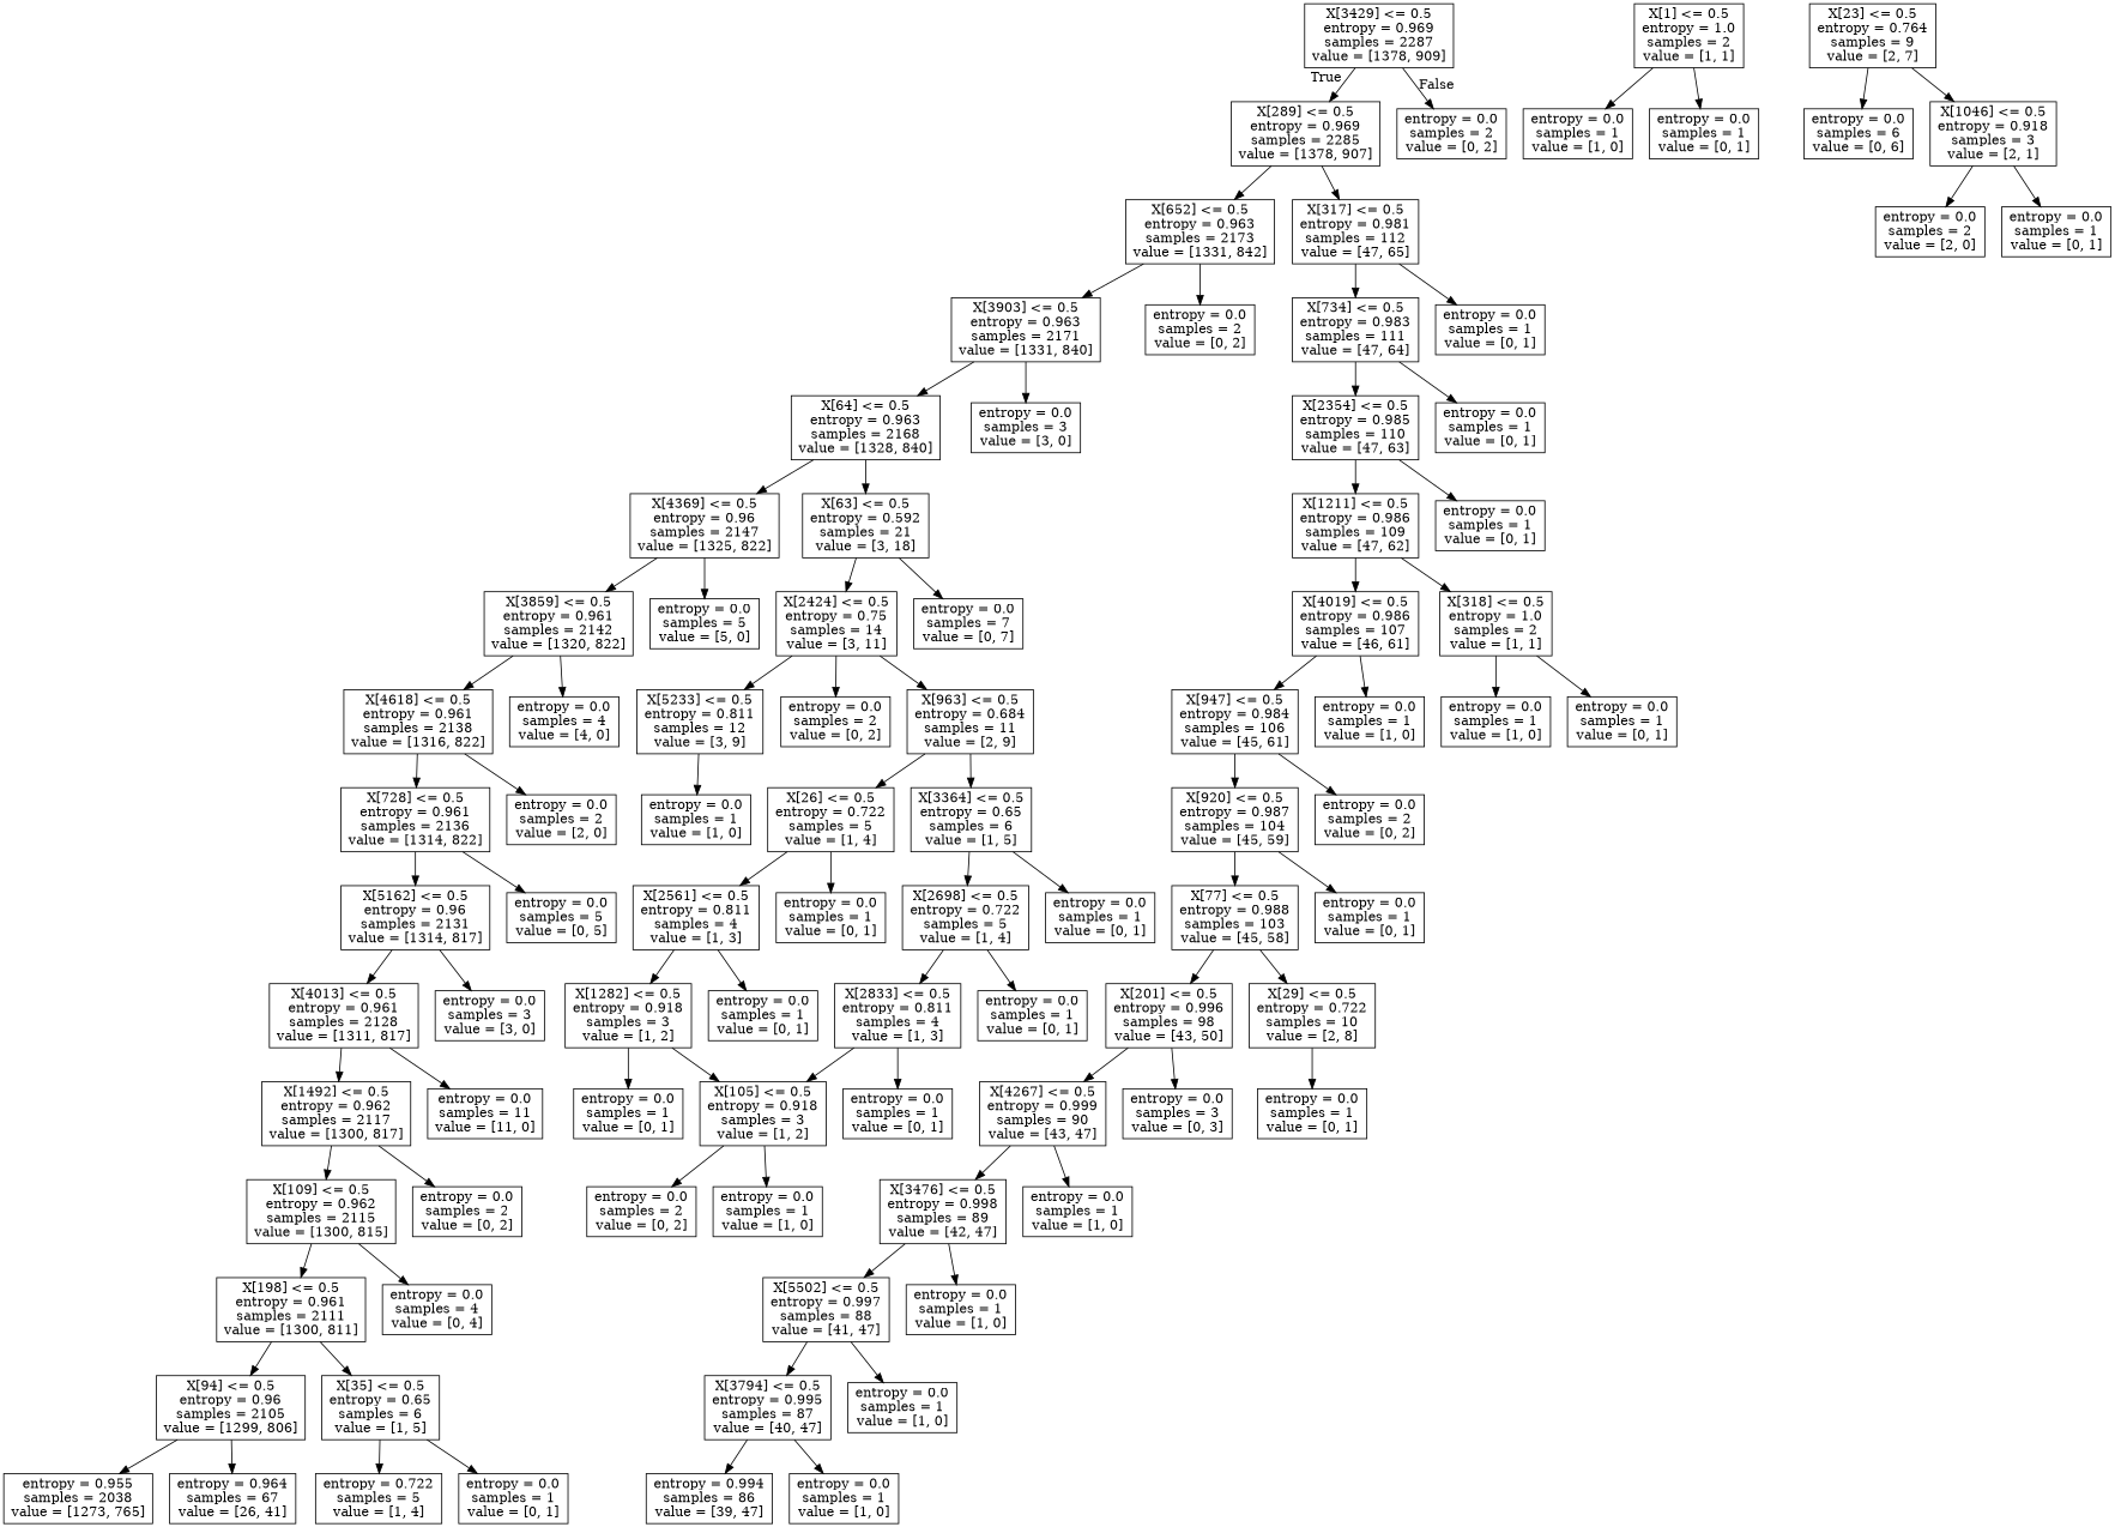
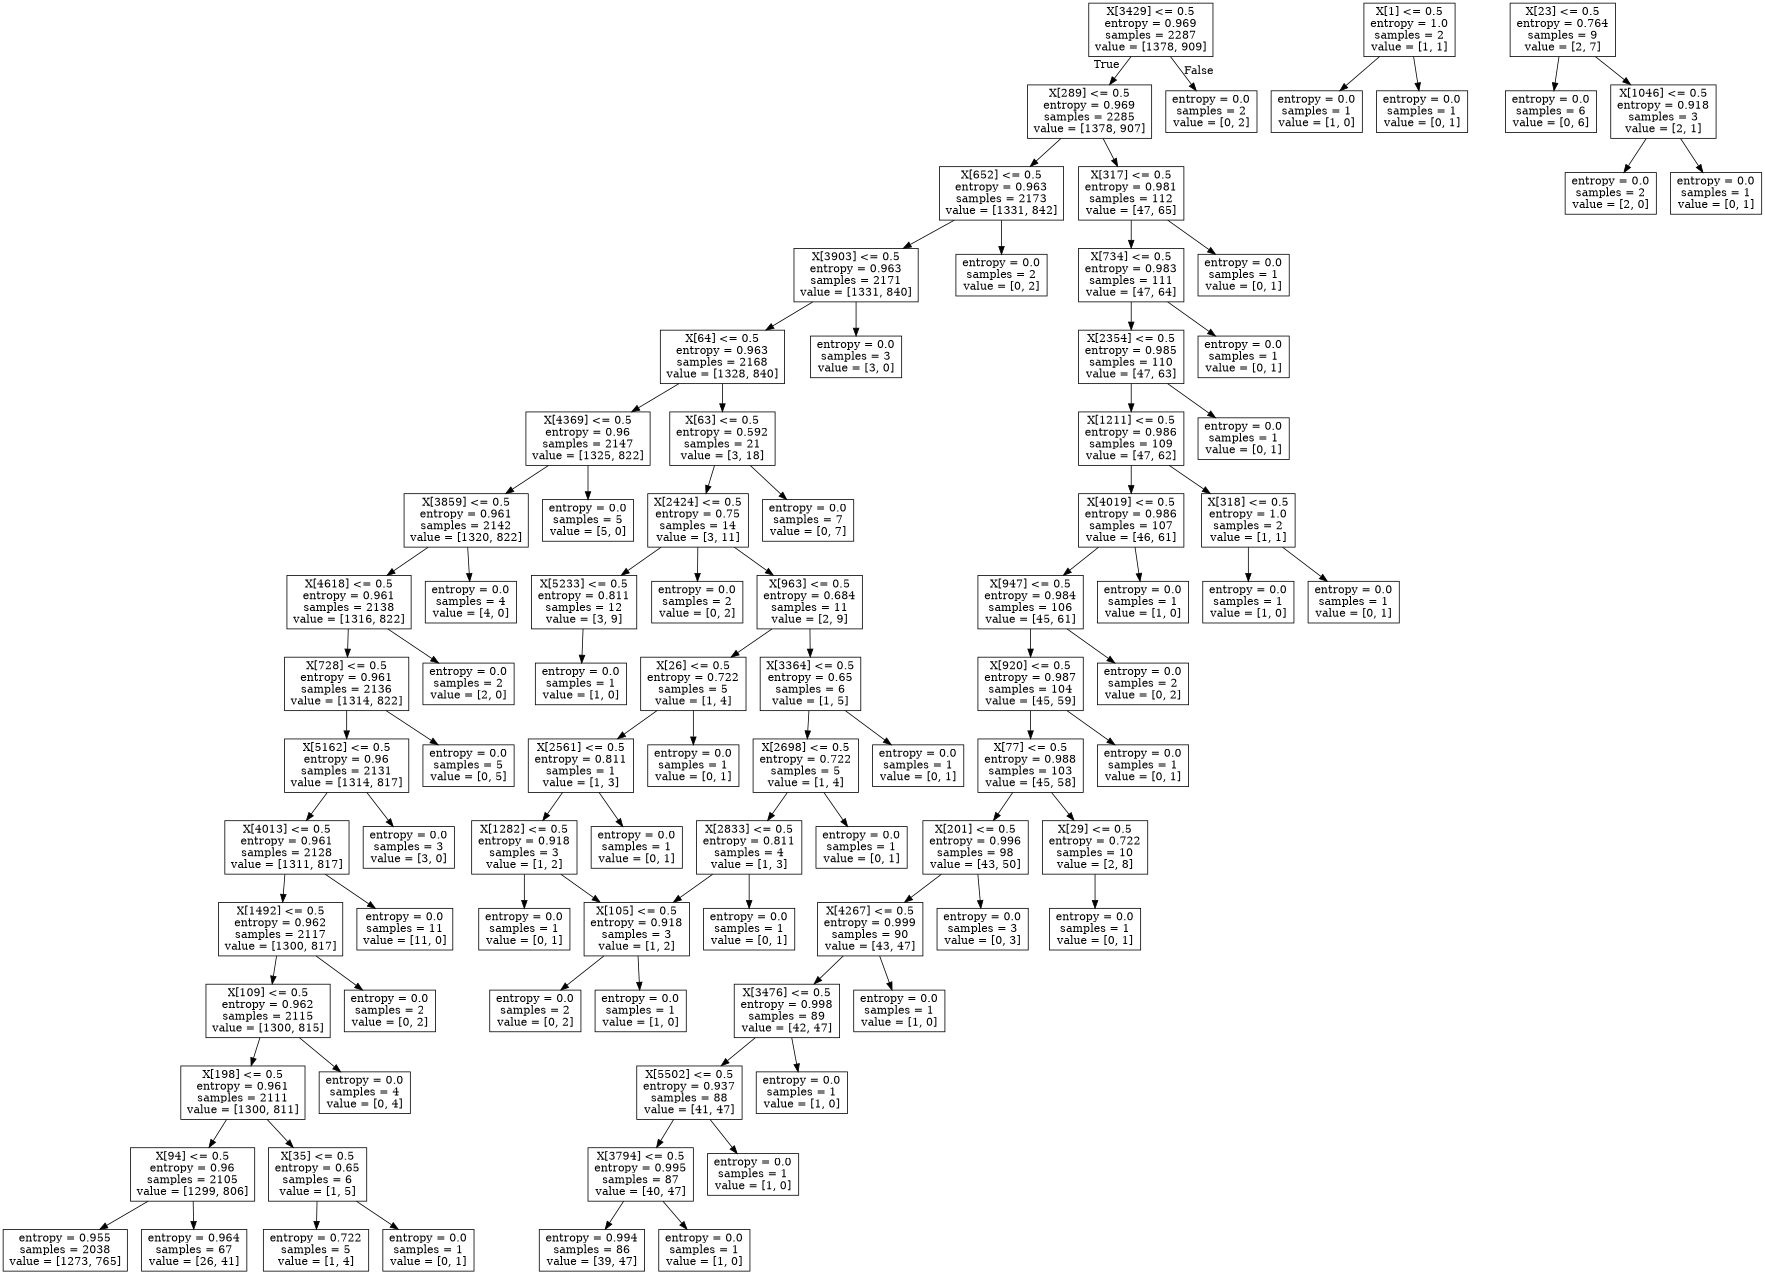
  digraph {
    node [shape=box]
    n1 [label="X[3429] <= 0.5\nentropy = 0.969\nsamples = 2287\nvalue = [1378, 909]"]
    n2 [label="X[289] <= 0.5\nentropy = 0.969\nsamples = 2285\nvalue = [1378, 907]"]
    n3 [label="entropy = 0.0\nsamples = 2\nvalue = [0, 2]"]
    n4 [label="X[652] <= 0.5\nentropy = 0.963\nsamples = 2173\nvalue = [1331, 842]"]
    n5 [label="X[317] <= 0.5\nentropy = 0.981\nsamples = 112\nvalue = [47, 65]"]
    n6 [label="X[3903] <= 0.5\nentropy = 0.963\nsamples = 2171\nvalue = [1331, 840]"]
    n7 [label="entropy = 0.0\nsamples = 2\nvalue = [0, 2]"]
    n8 [label="X[734] <= 0.5\nentropy = 0.983\nsamples = 111\nvalue = [47, 64]"]
    n9 [label="entropy = 0.0\nsamples = 1\nvalue = [0, 1]"]
    n10 [label="X[64] <= 0.5\nentropy = 0.963\nsamples = 2168\nvalue = [1328, 840]"]
    n11 [label="entropy = 0.0\nsamples = 3\nvalue = [3, 0]"]
    n12 [label="X[4369] <= 0.5\nentropy = 0.96\nsamples = 2147\nvalue = [1325, 822]"]
    n13 [label="X[63] <= 0.5\nentropy = 0.592\nsamples = 21\nvalue = [3, 18]"]
    n14 [label="X[3859] <= 0.5\nentropy = 0.961\nsamples = 2142\nvalue = [1320, 822]"]
    n15 [label="entropy = 0.0\nsamples = 5\nvalue = [5, 0]"]
    n16 [label="X[2424] <= 0.5\nentropy = 0.75\nsamples = 14\nvalue = [3, 11]"]
    n17 [label="entropy = 0.0\nsamples = 7\nvalue = [0, 7]"]
    n18 [label="X[4618] <= 0.5\nentropy = 0.961\nsamples = 2138\nvalue = [1316, 822]"]
    n19 [label="entropy = 0.0\nsamples = 4\nvalue = [4, 0]"]
    n20 [label="X[728] <= 0.5\nentropy = 0.961\nsamples = 2136\nvalue = [1314, 822]"]
    n21 [label="entropy = 0.0\nsamples = 2\nvalue = [2, 0]"]
    n22 [label="X[5162] <= 0.5\nentropy = 0.96\nsamples = 2131\nvalue = [1314, 817]"]
    n23 [label="entropy = 0.0\nsamples = 5\nvalue = [0, 5]"]
    n24 [label="X[4013] <= 0.5\nentropy = 0.961\nsamples = 2128\nvalue = [1311, 817]"]
    n25 [label="entropy = 0.0\nsamples = 3\nvalue = [3, 0]"]
    n26 [label="X[1492] <= 0.5\nentropy = 0.962\nsamples = 2117\nvalue = [1300, 817]"]
    n27 [label="entropy = 0.0\nsamples = 11\nvalue = [11, 0]"]
    n28 [label="X[109] <= 0.5\nentropy = 0.962\nsamples = 2115\nvalue = [1300, 815]"]
    n29 [label="entropy = 0.0\nsamples = 2\nvalue = [0, 2]"]
    n30 [label="X[198] <= 0.5\nentropy = 0.961\nsamples = 2111\nvalue = [1300, 811]"]
    n31 [label="entropy = 0.0\nsamples = 4\nvalue = [0, 4]"]
    n32 [label="X[94] <= 0.5\nentropy = 0.96\nsamples = 2105\nvalue = [1299, 806]"]
    n33 [label="X[35] <= 0.5\nentropy = 0.65\nsamples = 6\nvalue = [1, 5]"]
    n34 [label="entropy = 0.955\nsamples = 2038\nvalue = [1273, 765]"]
    n35 [label="entropy = 0.964\nsamples = 67\nvalue = [26, 41]"]
    n36 [label="entropy = 0.722\nsamples = 5\nvalue = [1, 4]"]
    n37 [label="entropy = 0.0\nsamples = 1\nvalue = [0, 1]"]
    n38 [label="X[5233] <= 0.5\nentropy = 0.811\nsamples = 12\nvalue = [3, 9]"]
    n39 [label="entropy = 0.0\nsamples = 2\nvalue = [0, 2]"]
    n40 [label="X[963] <= 0.5\nentropy = 0.684\nsamples = 11\nvalue = [2, 9]"]
    n41 [label="entropy = 0.0\nsamples = 1\nvalue = [1, 0]"]
    n42 [label="X[26] <= 0.5\nentropy = 0.722\nsamples = 5\nvalue = [1, 4]"]
    n43 [label="X[3364] <= 0.5\nentropy = 0.65\nsamples = 6\nvalue = [1, 5]"]
-   n44 [label="X[2561] <= 0.5\nentropy = 0.811\nsamples = 4\nvalue = [1, 3]"]
+   n44 [label="X[2561] <= 0.5\nentropy = 0.811\nsamples = 1\nvalue = [1, 3]"]
    n45 [label="entropy = 0.0\nsamples = 1\nvalue = [0, 1]"]
    n46 [label="X[2698] <= 0.5\nentropy = 0.722\nsamples = 5\nvalue = [1, 4]"]
    n47 [label="entropy = 0.0\nsamples = 1\nvalue = [0, 1]"]
    n48 [label="X[1282] <= 0.5\nentropy = 0.918\nsamples = 3\nvalue = [1, 2]"]
    n49 [label="entropy = 0.0\nsamples = 1\nvalue = [0, 1]"]
    n50 [label="entropy = 0.0\nsamples = 1\nvalue = [0, 1]"]
    n51 [label="X[105] <= 0.5\nentropy = 0.918\nsamples = 3\nvalue = [1, 2]"]
    n52 [label="X[1] <= 0.5\nentropy = 1.0\nsamples = 2\nvalue = [1, 1]"]
    n53 [label="entropy = 0.0\nsamples = 1\nvalue = [1, 0]"]
    n54 [label="entropy = 0.0\nsamples = 1\nvalue = [0, 1]"]
    n55 [label="X[2833] <= 0.5\nentropy = 0.811\nsamples = 4\nvalue = [1, 3]"]
    n56 [label="entropy = 0.0\nsamples = 1\nvalue = [0, 1]"]
    n57 [label="entropy = 0.0\nsamples = 1\nvalue = [0, 1]"]
    n58 [label="entropy = 0.0\nsamples = 2\nvalue = [0, 2]"]
    n59 [label="entropy = 0.0\nsamples = 1\nvalue = [1, 0]"]
    n60 [label="X[2354] <= 0.5\nentropy = 0.985\nsamples = 110\nvalue = [47, 63]"]
    n61 [label="entropy = 0.0\nsamples = 1\nvalue = [0, 1]"]
    n62 [label="X[1211] <= 0.5\nentropy = 0.986\nsamples = 109\nvalue = [47, 62]"]
    n63 [label="entropy = 0.0\nsamples = 1\nvalue = [0, 1]"]
    n64 [label="X[4019] <= 0.5\nentropy = 0.986\nsamples = 107\nvalue = [46, 61]"]
    n65 [label="X[318] <= 0.5\nentropy = 1.0\nsamples = 2\nvalue = [1, 1]"]
    n66 [label="X[947] <= 0.5\nentropy = 0.984\nsamples = 106\nvalue = [45, 61]"]
    n67 [label="entropy = 0.0\nsamples = 1\nvalue = [1, 0]"]
    n68 [label="entropy = 0.0\nsamples = 1\nvalue = [1, 0]"]
    n69 [label="entropy = 0.0\nsamples = 1\nvalue = [0, 1]"]
    n70 [label="X[920] <= 0.5\nentropy = 0.987\nsamples = 104\nvalue = [45, 59]"]
    n71 [label="entropy = 0.0\nsamples = 2\nvalue = [0, 2]"]
    n72 [label="X[77] <= 0.5\nentropy = 0.988\nsamples = 103\nvalue = [45, 58]"]
    n73 [label="entropy = 0.0\nsamples = 1\nvalue = [0, 1]"]
    n74 [label="X[201] <= 0.5\nentropy = 0.996\nsamples = 98\nvalue = [43, 50]"]
    n75 [label="X[29] <= 0.5\nentropy = 0.722\nsamples = 10\nvalue = [2, 8]"]
    n76 [label="X[4267] <= 0.5\nentropy = 0.999\nsamples = 90\nvalue = [43, 47]"]
    n77 [label="entropy = 0.0\nsamples = 3\nvalue = [0, 3]"]
    n78 [label="entropy = 0.0\nsamples = 1\nvalue = [0, 1]"]
    n79 [label="X[3476] <= 0.5\nentropy = 0.998\nsamples = 89\nvalue = [42, 47]"]
    n80 [label="entropy = 0.0\nsamples = 1\nvalue = [1, 0]"]
-   n81 [label="X[5502] <= 0.5\nentropy = 0.997\nsamples = 88\nvalue = [41, 47]"]
+   n81 [label="X[5502] <= 0.5\nentropy = 0.937\nsamples = 88\nvalue = [41, 47]"]
    n82 [label="entropy = 0.0\nsamples = 1\nvalue = [1, 0]"]
    n83 [label="X[3794] <= 0.5\nentropy = 0.995\nsamples = 87\nvalue = [40, 47]"]
    n84 [label="entropy = 0.0\nsamples = 1\nvalue = [1, 0]"]
    n85 [label="entropy = 0.994\nsamples = 86\nvalue = [39, 47]"]
    n86 [label="entropy = 0.0\nsamples = 1\nvalue = [1, 0]"]
    n87 [label="X[23] <= 0.5\nentropy = 0.764\nsamples = 9\nvalue = [2, 7]"]
    n88 [label="entropy = 0.0\nsamples = 6\nvalue = [0, 6]"]
    n89 [label="X[1046] <= 0.5\nentropy = 0.918\nsamples = 3\nvalue = [2, 1]"]
    n90 [label="entropy = 0.0\nsamples = 2\nvalue = [2, 0]"]
    n91 [label="entropy = 0.0\nsamples = 1\nvalue = [0, 1]"]
    n1 -> n2 [headlabel=True labelangle=45 labeldistance=2.5]
    n1 -> n3 [headlabel=False labelangle=-45 labeldistance=2.5]
    n2 -> n4
    n2 -> n5
    n4 -> n6
    n4 -> n7
    n5 -> n8
    n5 -> n9
    n6 -> n10
    n6 -> n11
    n8 -> n60
    n8 -> n61
    n10 -> n12
    n10 -> n13
    n12 -> n14
    n12 -> n15
    n13 -> n16
    n13 -> n17
    n14 -> n18
    n14 -> n19
    n16 -> n38
    n16 -> n39
    n16 -> n40
    n18 -> n20
    n18 -> n21
    n20 -> n22
    n20 -> n23
    n22 -> n24
    n22 -> n25
    n24 -> n26
    n24 -> n27
    n26 -> n28
    n26 -> n29
    n28 -> n30
    n28 -> n31
    n30 -> n32
    n30 -> n33
    n32 -> n34
    n32 -> n35
    n33 -> n36
    n33 -> n37
    n38 -> n41
    n40 -> n42
    n40 -> n43
    n42 -> n44
    n42 -> n45
    n43 -> n46
    n43 -> n47
    n44 -> n48
    n44 -> n49
    n46 -> n55
    n46 -> n56
    n48 -> n50
    n48 -> n51
    n51 -> n58
    n51 -> n59
    n52 -> n53
    n52 -> n54
    n55 -> n51
    n55 -> n57
    n60 -> n62
    n60 -> n63
    n62 -> n64
    n62 -> n65
    n64 -> n66
    n64 -> n67
    n65 -> n68
    n65 -> n69
    n66 -> n70
    n66 -> n71
    n70 -> n72
    n70 -> n73
    n72 -> n74
    n72 -> n75
    n74 -> n76
    n74 -> n77
    n75 -> n78
    n76 -> n79
    n76 -> n80
    n79 -> n81
    n79 -> n82
    n81 -> n83
    n81 -> n84
    n83 -> n85
    n83 -> n86
    n87 -> n88
    n87 -> n89
    n89 -> n90
    n89 -> n91
  }
